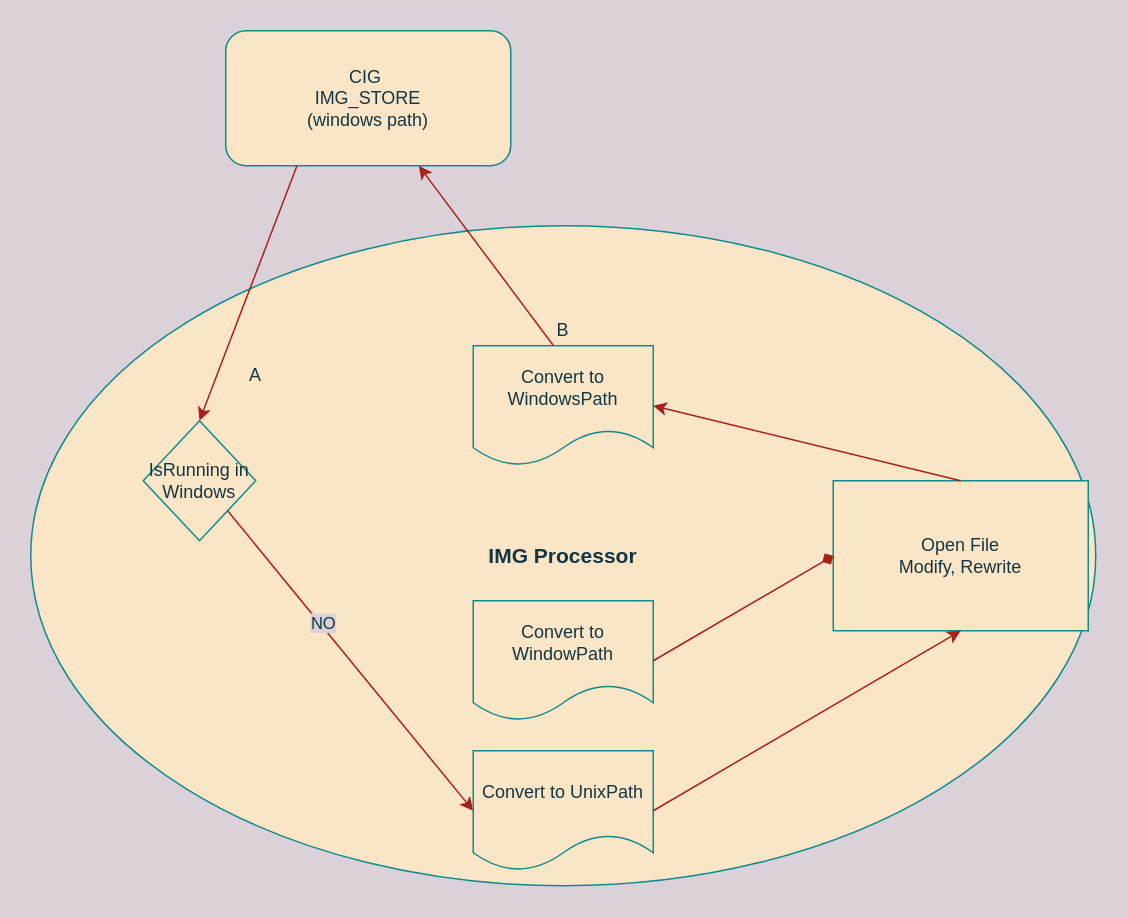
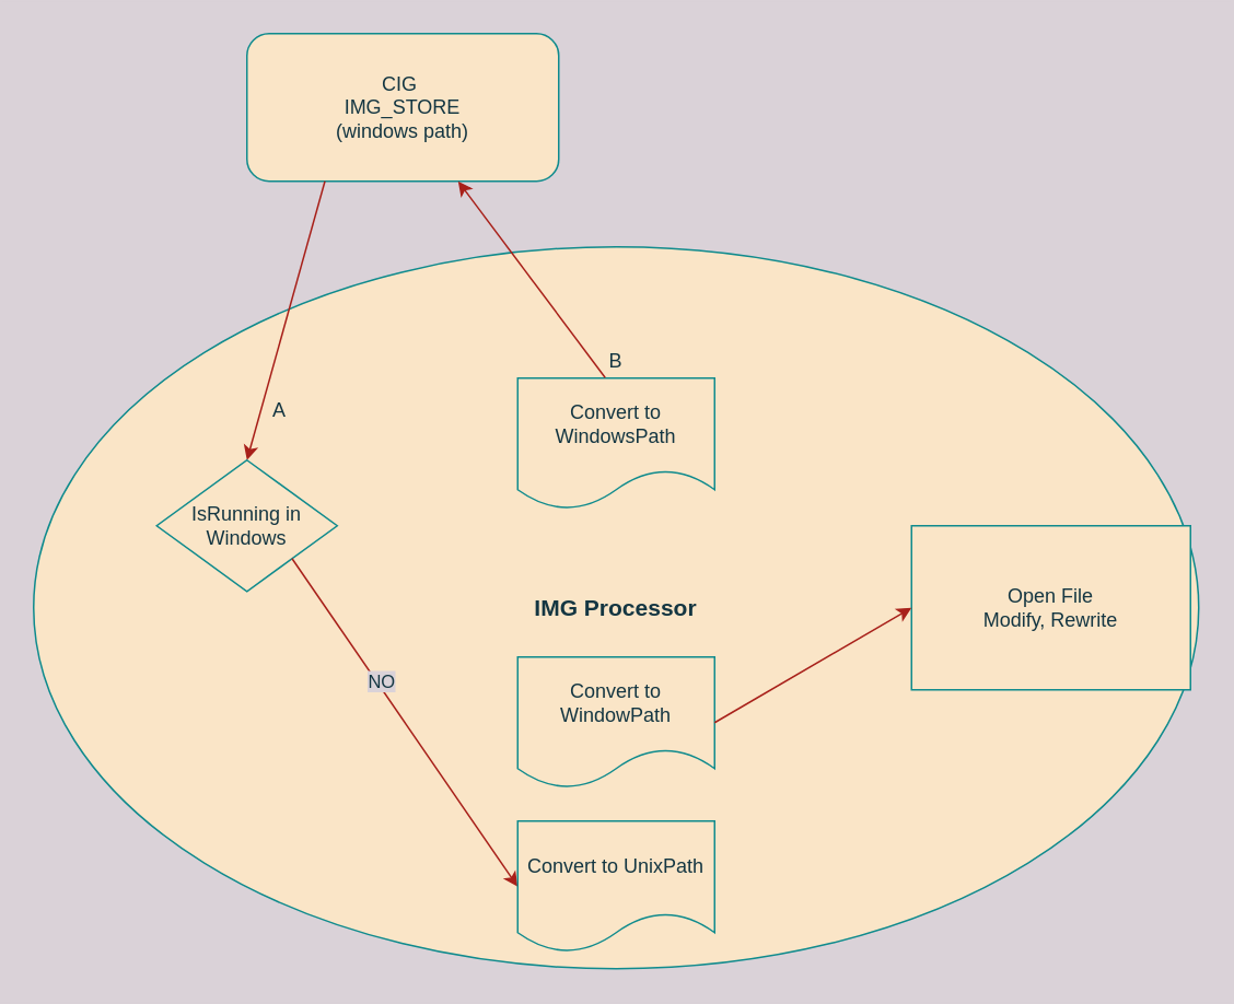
  <mxCell id="0" />
  <mxCell id="1" parent="0" />
  <mxCell id="2" value="&lt;b&gt;&lt;font style=&quot;font-size: 14px&quot;&gt;IMG Processor&lt;/font&gt;&lt;/b&gt;" style="ellipse;whiteSpace=wrap;html=1;fillColor=#FAE5C7;strokeColor=#0F8B8D;fontColor=#143642;" parent="1" vertex="1"><mxGeometry x="20" y="150" width="710" height="440" as="geometry" /></mxCell>
  <mxCell id="3" value="CIG&amp;nbsp;&lt;br&gt;IMG_STORE&lt;br&gt;(windows path)" style="rounded=1;whiteSpace=wrap;html=1;fillColor=#FAE5C7;strokeColor=#0F8B8D;fontColor=#143642;" parent="1" vertex="1"><mxGeometry x="150" y="20" width="190" height="90" as="geometry" /></mxCell>
  <mxCell id="4" value="" style="endArrow=classic;html=1;exitX=0.25;exitY=1;exitDx=0;exitDy=0;entryX=0.5;entryY=0;entryDx=0;entryDy=0;labelBackgroundColor=#DAD2D8;strokeColor=#A8201A;fontColor=#143642;" parent="1" source="3" target="6" edge="1"><mxGeometry width="50" height="50" relative="1" as="geometry"><mxPoint x="360" y="300" as="sourcePoint" /><mxPoint x="190" y="110" as="targetPoint" /></mxGeometry></mxCell>
  <mxCell id="5" value="A" style="text;html=1;strokeColor=none;fillColor=none;align=center;verticalAlign=middle;whiteSpace=wrap;rounded=0;fontColor=#143642;" parent="1" vertex="1"><mxGeometry x="150" y="240" width="40" height="20" as="geometry" /></mxCell>
- <mxCell id="6" value="IsRunning in Windows" style="rhombus;whiteSpace=wrap;html=1;fillColor=#FAE5C7;strokeColor=#0F8B8D;fontColor=#143642;" parent="1" vertex="1"><mxGeometry x="95" y="280" width="75" height="80" as="geometry" /></mxCell>
+ <mxCell id="6" value="IsRunning in Windows" style="rhombus;whiteSpace=wrap;html=1;fillColor=#FAE5C7;strokeColor=#0F8B8D;fontColor=#143642;" parent="1" vertex="1"><mxGeometry x="95" y="280" width="110" height="80" as="geometry" /></mxCell>
  <mxCell id="7" value="" style="endArrow=classic;html=1;entryX=0;entryY=0.5;entryDx=0;entryDy=0;exitX=1;exitY=1;exitDx=0;exitDy=0;labelBackgroundColor=#DAD2D8;strokeColor=#A8201A;fontColor=#143642;" parent="1" source="6" target="9" edge="1"><mxGeometry width="50" height="50" relative="1" as="geometry"><mxPoint x="355" y="550" as="sourcePoint" /><mxPoint x="385" y="520" as="targetPoint" /></mxGeometry></mxCell>
  <mxCell id="8" value="NO" style="edgeLabel;html=1;align=center;verticalAlign=middle;resizable=0;points=[];labelBackgroundColor=#DAD2D8;fontColor=#143642;" parent="7" vertex="1" connectable="0"><mxGeometry x="-0.245" y="2" relative="1" as="geometry"><mxPoint as="offset" /></mxGeometry></mxCell>
  <mxCell id="9" value="Convert to UnixPath" style="shape=document;whiteSpace=wrap;html=1;boundedLbl=1;fillColor=#FAE5C7;strokeColor=#0F8B8D;fontColor=#143642;" parent="1" vertex="1"><mxGeometry x="315" y="500" width="120" height="80" as="geometry" /></mxCell>
  <mxCell id="10" value="Open File&lt;br&gt;Modify, Rewrite" style="rounded=0;whiteSpace=wrap;html=1;fillColor=#FAE5C7;strokeColor=#0F8B8D;fontColor=#143642;" parent="1" vertex="1"><mxGeometry x="555" y="320" width="170" height="100" as="geometry" /></mxCell>
  <mxCell id="11" value="Convert to&lt;br&gt;WindowsPath" style="shape=document;whiteSpace=wrap;html=1;boundedLbl=1;fillColor=#FAE5C7;strokeColor=#0F8B8D;fontColor=#143642;" parent="1" vertex="1"><mxGeometry x="315" y="230" width="120" height="80" as="geometry" /></mxCell>
- <mxCell id="12" value="" style="endArrow=classic;html=1;exitX=1;exitY=0.5;exitDx=0;exitDy=0;entryX=0.5;entryY=1;entryDx=0;entryDy=0;labelBackgroundColor=#DAD2D8;strokeColor=#A8201A;fontColor=#143642;" parent="1" source="9" target="10" edge="1"><mxGeometry width="50" height="50" relative="1" as="geometry"><mxPoint x="715" y="470" as="sourcePoint" /><mxPoint x="765" y="420" as="targetPoint" /><Array as="points" /></mxGeometry></mxCell>
- <mxCell id="13" value="" style="endArrow=classic;html=1;exitX=0.5;exitY=0;exitDx=0;exitDy=0;entryX=1;entryY=0.5;entryDx=0;entryDy=0;labelBackgroundColor=#DAD2D8;strokeColor=#A8201A;fontColor=#143642;" parent="1" source="10" target="11" edge="1"><mxGeometry width="50" height="50" relative="1" as="geometry"><mxPoint x="145" y="460" as="sourcePoint" /><mxPoint x="195" y="410" as="targetPoint" /></mxGeometry></mxCell>
  <mxCell id="14" value="" style="endArrow=classic;html=1;exitX=0.444;exitY=-0.004;exitDx=0;exitDy=0;exitPerimeter=0;labelBackgroundColor=#DAD2D8;strokeColor=#A8201A;fontColor=#143642;" parent="1" source="11" target="3" edge="1"><mxGeometry width="50" height="50" relative="1" as="geometry"><mxPoint x="580" y="170" as="sourcePoint" /><mxPoint x="410" y="100" as="targetPoint" /></mxGeometry></mxCell>
  <mxCell id="15" value="Convert to WindowPath" style="shape=document;whiteSpace=wrap;html=1;boundedLbl=1;fillColor=#FAE5C7;strokeColor=#0F8B8D;fontColor=#143642;" parent="1" vertex="1"><mxGeometry x="315" y="400" width="120" height="80" as="geometry" /></mxCell>
- <mxCell id="16" value="" style="endArrow=diamond;html=1;exitX=1;exitY=0.5;exitDx=0;exitDy=0;entryX=0;entryY=0.5;entryDx=0;entryDy=0;labelBackgroundColor=#DAD2D8;strokeColor=#A8201A;fontColor=#143642;" parent="1" source="15" target="10" edge="1"><mxGeometry width="50" height="50" relative="1" as="geometry"><mxPoint x="445" y="550" as="sourcePoint" /><mxPoint x="585" y="420" as="targetPoint" /><Array as="points" /></mxGeometry></mxCell>
+ <mxCell id="16" value="" style="endArrow=classic;html=1;exitX=1;exitY=0.5;exitDx=0;exitDy=0;entryX=0;entryY=0.5;entryDx=0;entryDy=0;labelBackgroundColor=#DAD2D8;strokeColor=#A8201A;fontColor=#143642;" parent="1" source="15" target="10" edge="1"><mxGeometry width="50" height="50" relative="1" as="geometry"><mxPoint x="445" y="550" as="sourcePoint" /><mxPoint x="585" y="420" as="targetPoint" /><Array as="points" /></mxGeometry></mxCell>
  <mxCell id="17" value="B" style="text;html=1;strokeColor=none;fillColor=none;align=center;verticalAlign=middle;whiteSpace=wrap;rounded=0;fontColor=#143642;" parent="1" vertex="1"><mxGeometry x="355" y="210" width="40" height="20" as="geometry" /></mxCell>
